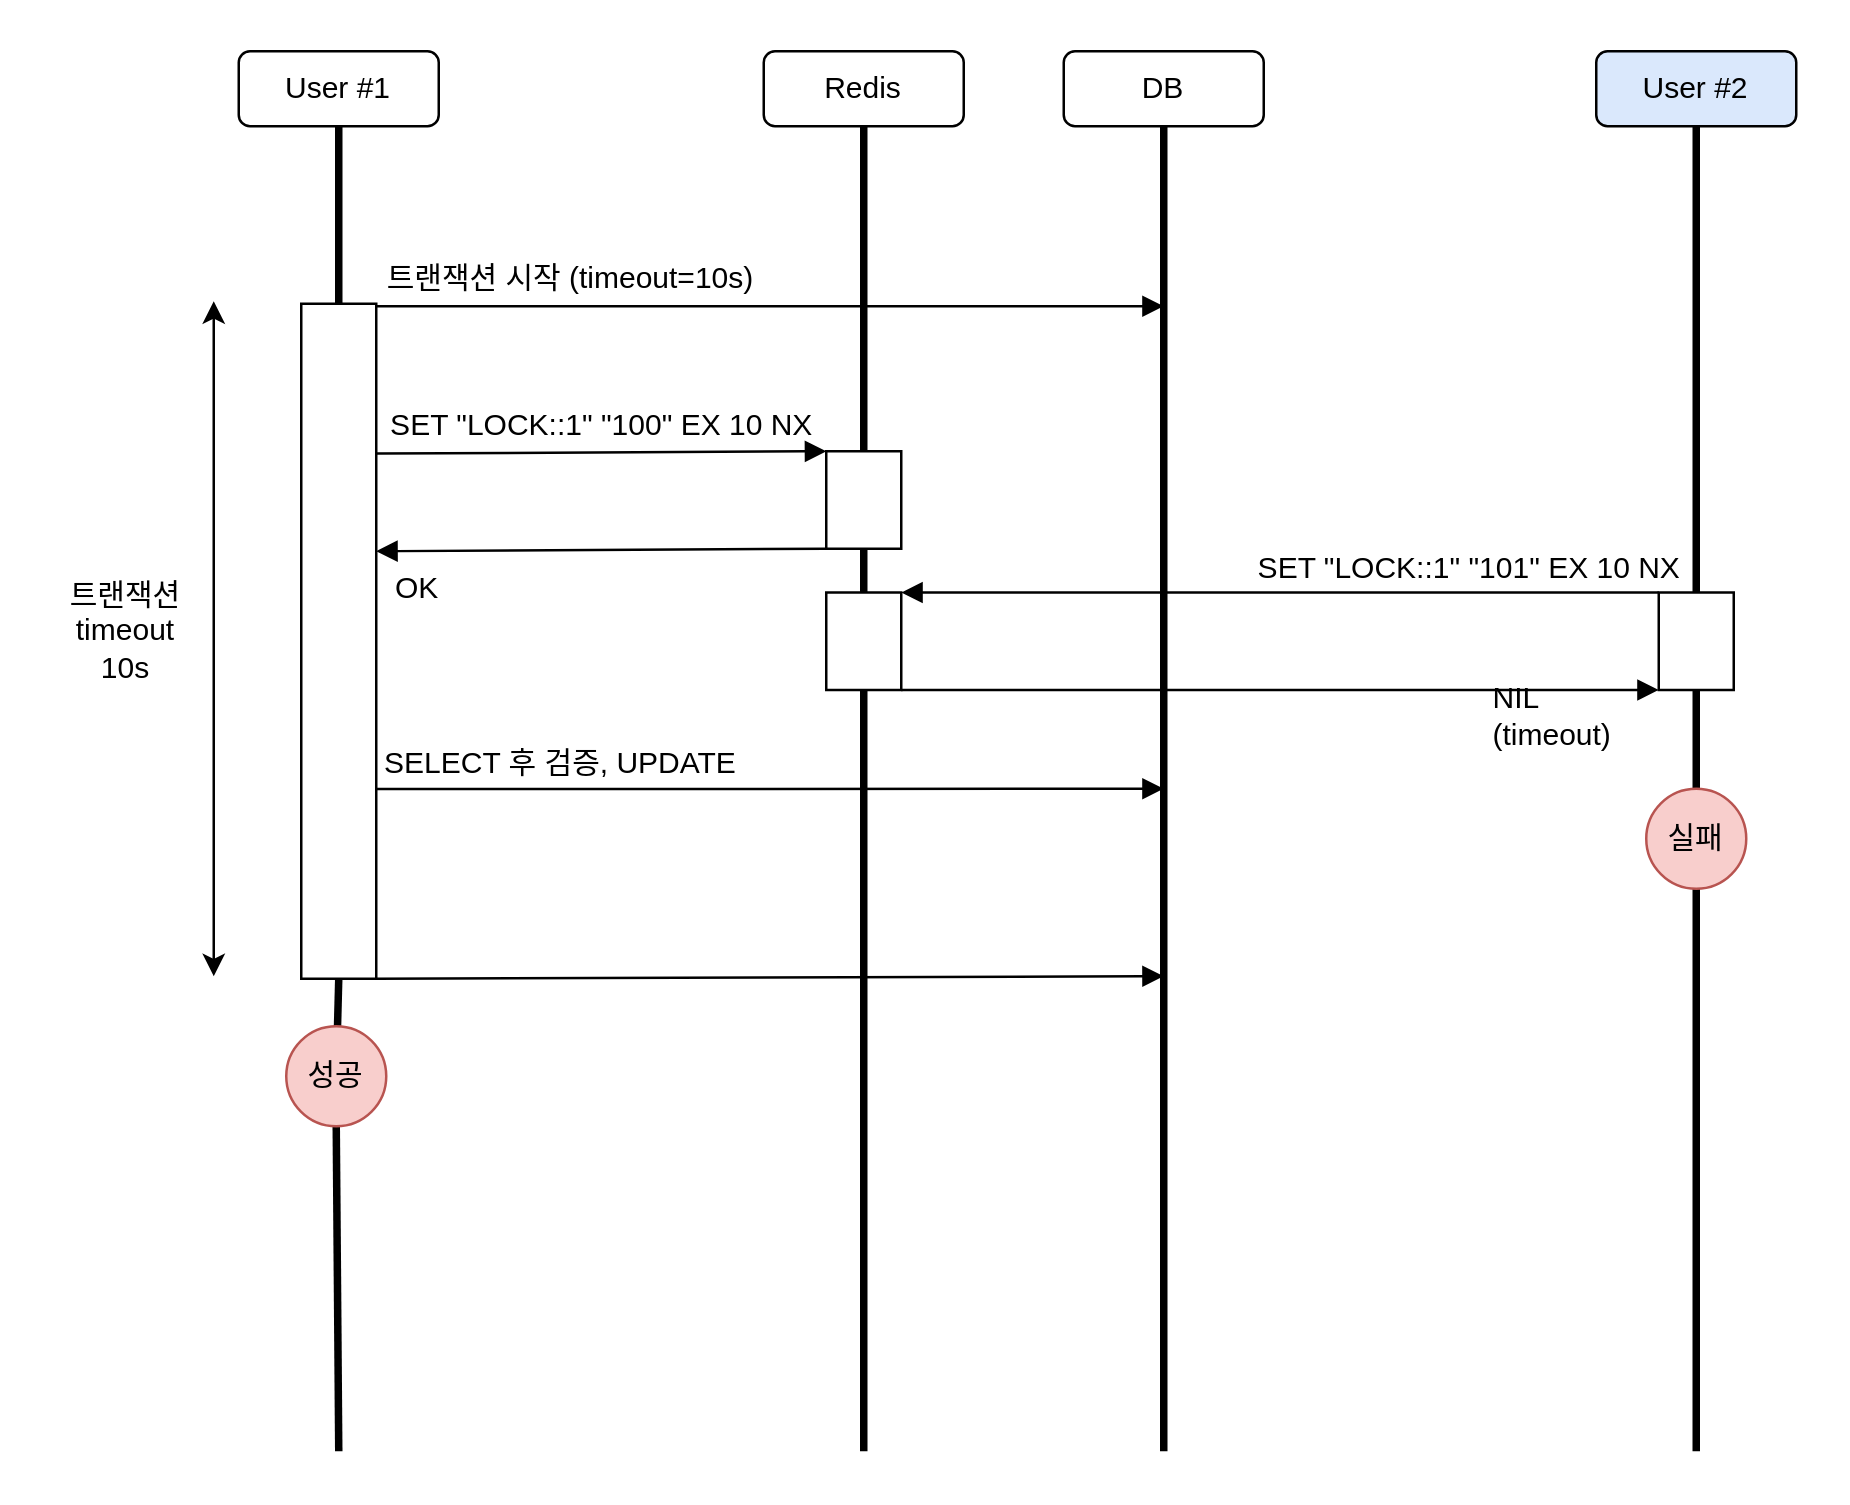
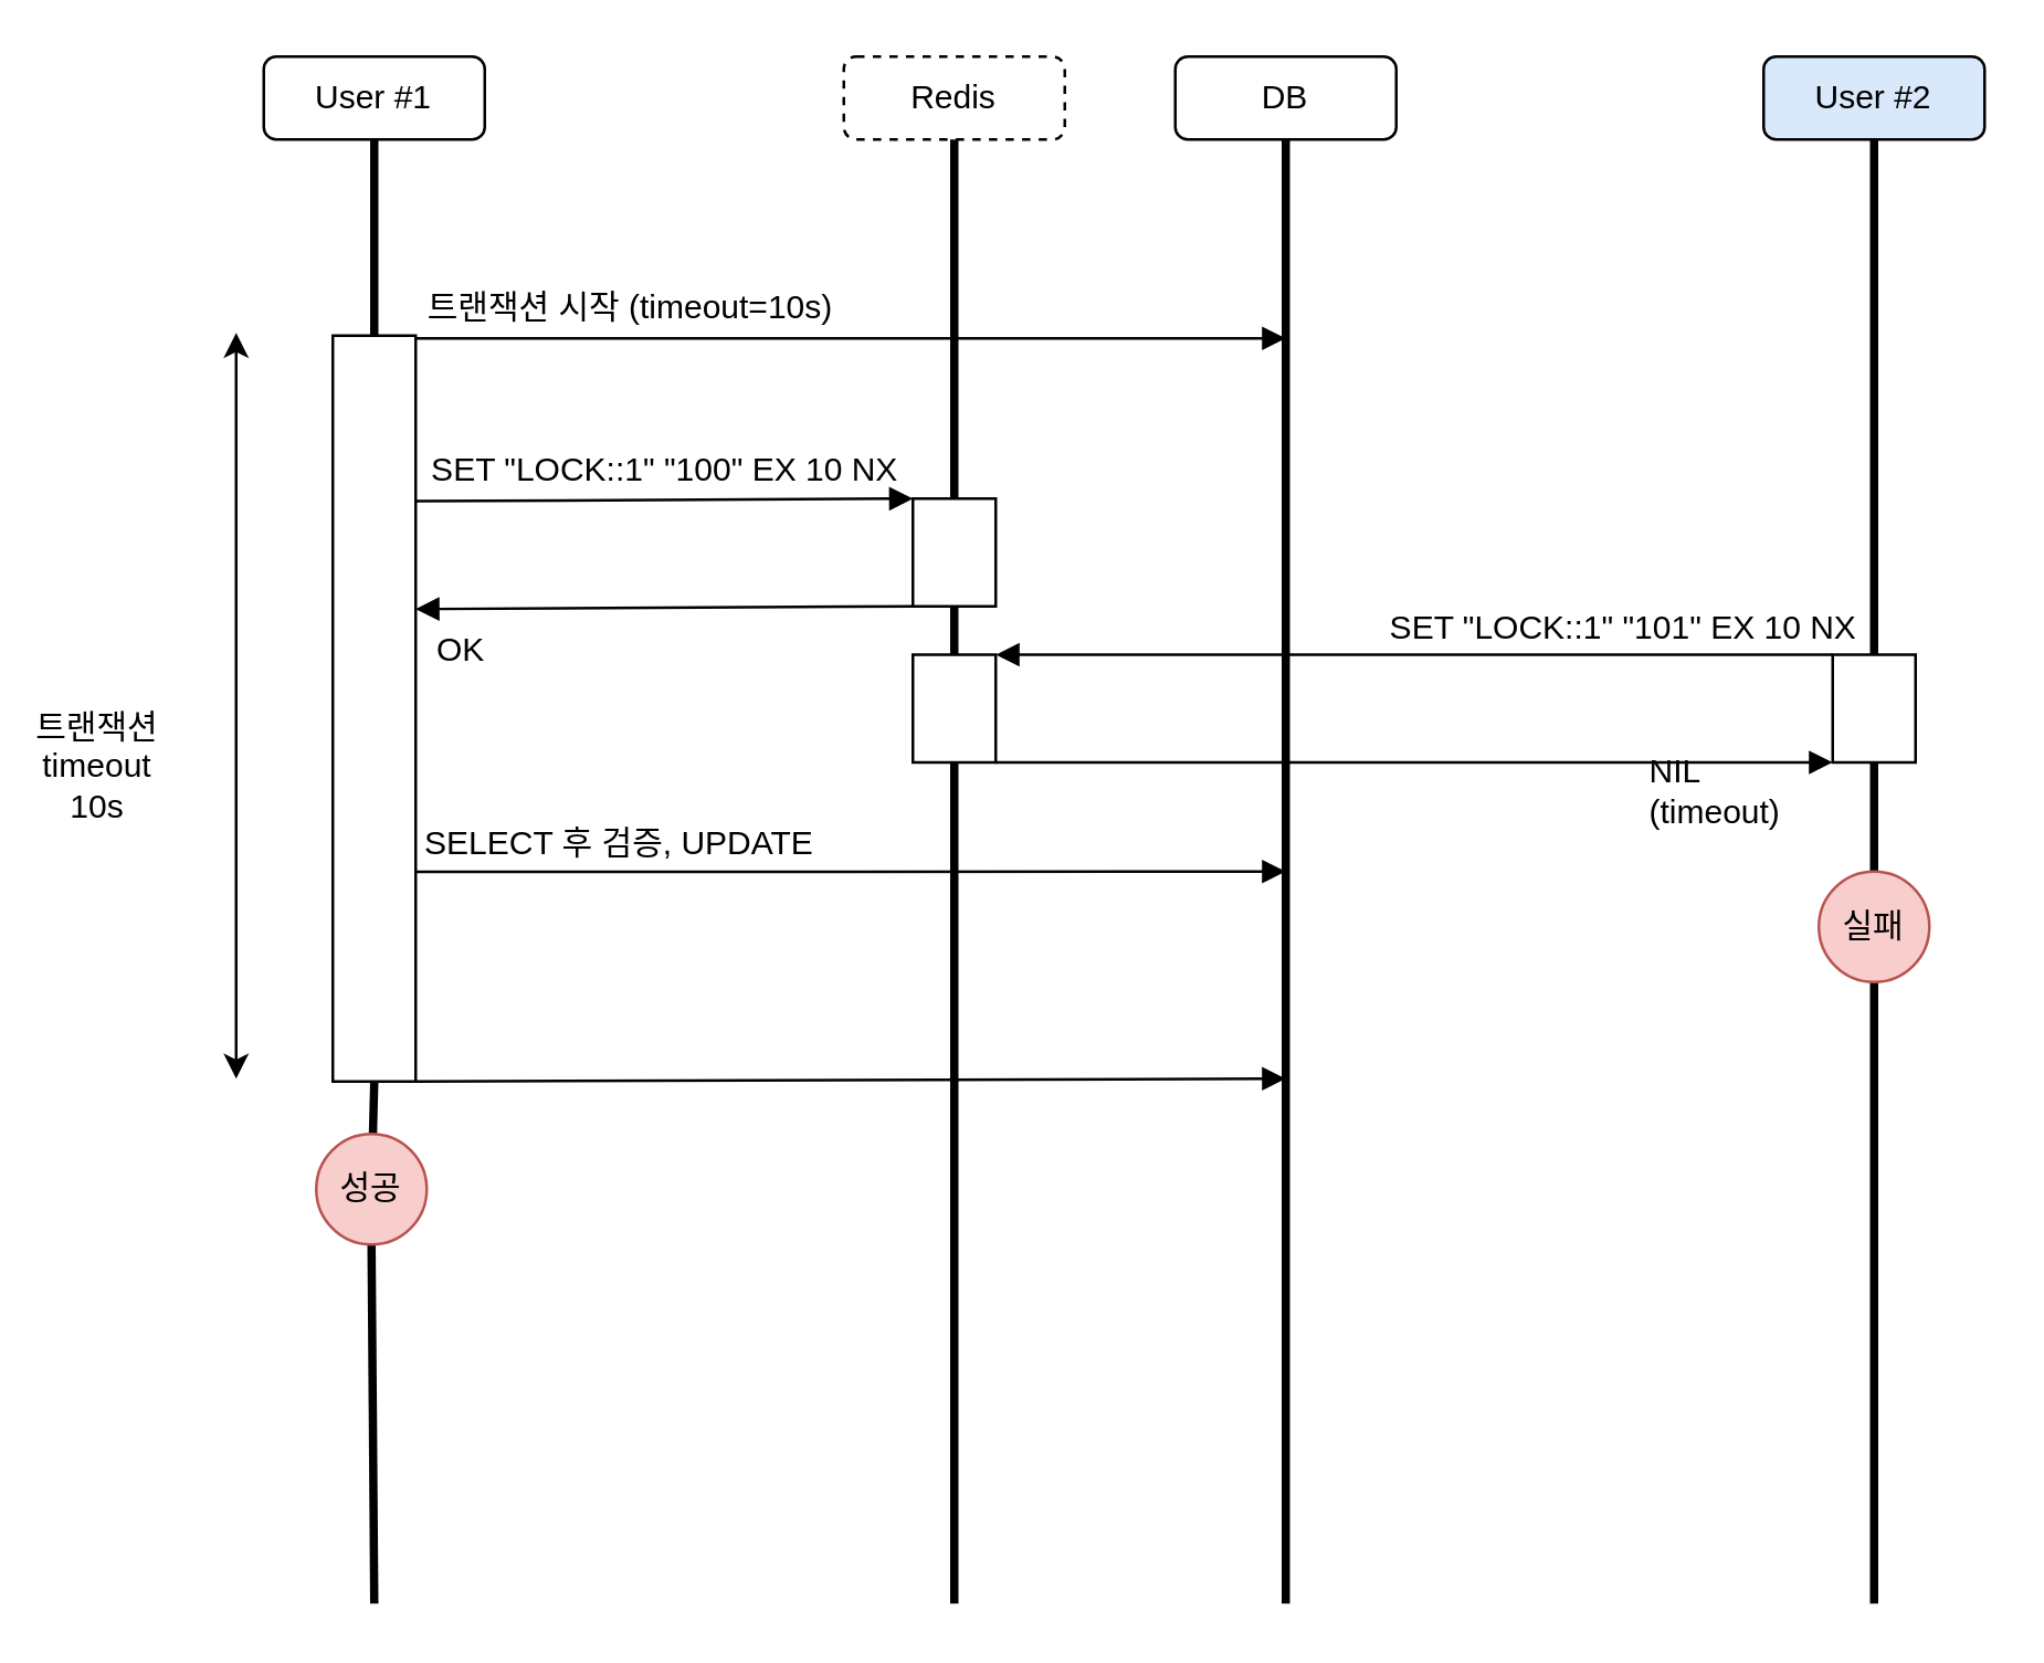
  <mxCell id="0" />
  <mxCell id="1" parent="0" />
  <mxCell id="2" value="User #1" style="rounded=1;whiteSpace=wrap;html=1;" vertex="1" parent="1"><mxGeometry x="95" y="20" width="80" height="30" as="geometry" /></mxCell>
- <mxCell id="3" value="Redis" style="rounded=1;whiteSpace=wrap;html=1;" vertex="1" parent="1"><mxGeometry x="305" y="20" width="80" height="30" as="geometry" /></mxCell>
+ <mxCell id="3" value="Redis" style="rounded=1;whiteSpace=wrap;html=1;dashed=1;" vertex="1" parent="1"><mxGeometry x="305" y="20" width="80" height="30" as="geometry" /></mxCell>
  <mxCell id="4" value="DB" style="rounded=1;whiteSpace=wrap;html=1;" vertex="1" parent="1"><mxGeometry x="425" y="20" width="80" height="30" as="geometry" /></mxCell>
  <mxCell id="5" value="User #2" style="rounded=1;whiteSpace=wrap;html=1;fillColor=#dae8fc;" vertex="1" parent="1"><mxGeometry x="638" y="20" width="80" height="30" as="geometry" /></mxCell>
  <mxCell id="6" value="" style="endArrow=none;html=1;rounded=0;entryX=0.5;entryY=1;entryDx=0;entryDy=0;strokeWidth=3;" edge="1" parent="1" source="13" target="2"><mxGeometry width="50" height="50" relative="1" as="geometry"><mxPoint x="135" y="580" as="sourcePoint" /><mxPoint x="425" y="330" as="targetPoint" /></mxGeometry></mxCell>
  <mxCell id="7" value="" style="endArrow=none;html=1;rounded=0;entryX=0.5;entryY=1;entryDx=0;entryDy=0;strokeWidth=3;" edge="1" parent="1" source="16" target="3"><mxGeometry width="50" height="50" relative="1" as="geometry"><mxPoint x="345" y="580" as="sourcePoint" /><mxPoint x="145" y="60" as="targetPoint" /></mxGeometry></mxCell>
  <mxCell id="8" value="" style="endArrow=none;html=1;rounded=0;entryX=0.5;entryY=1;entryDx=0;entryDy=0;strokeWidth=3;" edge="1" parent="1" target="4"><mxGeometry width="50" height="50" relative="1" as="geometry"><mxPoint x="465" y="580" as="sourcePoint" /><mxPoint x="355" y="60" as="targetPoint" /></mxGeometry></mxCell>
  <mxCell id="9" value="" style="endArrow=none;html=1;rounded=0;entryX=0.5;entryY=1;entryDx=0;entryDy=0;strokeWidth=3;" edge="1" parent="1" source="25" target="5"><mxGeometry width="50" height="50" relative="1" as="geometry"><mxPoint x="678" y="580" as="sourcePoint" /><mxPoint x="508" y="60" as="targetPoint" /></mxGeometry></mxCell>
  <mxCell id="10" value="" style="endArrow=block;html=1;rounded=0;endFill=1;" edge="1" parent="1"><mxGeometry width="50" height="50" relative="1" as="geometry"><mxPoint x="150" y="122" as="sourcePoint" /><mxPoint x="465" y="122" as="targetPoint" /></mxGeometry></mxCell>
  <mxCell id="11" value="트랜잭션 시작 (timeout=10s)" style="text;html=1;strokeColor=none;fillColor=none;align=center;verticalAlign=middle;whiteSpace=wrap;rounded=0;" vertex="1" parent="1"><mxGeometry x="148" y="101" width="160" height="20" as="geometry" /></mxCell>
  <mxCell id="12" value="" style="endArrow=none;html=1;rounded=0;entryX=0.5;entryY=1;entryDx=0;entryDy=0;strokeWidth=3;" edge="1" parent="1" source="34" target="13"><mxGeometry width="50" height="50" relative="1" as="geometry"><mxPoint x="135" y="580" as="sourcePoint" /><mxPoint x="135" y="50" as="targetPoint" /></mxGeometry></mxCell>
  <mxCell id="13" value="" style="rounded=0;whiteSpace=wrap;html=1;" vertex="1" parent="1"><mxGeometry x="120" y="121" width="30" height="270" as="geometry" /></mxCell>
  <mxCell id="14" value="SET &quot;LOCK::1&quot; &quot;100&quot; EX 10 NX" style="text;html=1;strokeColor=none;fillColor=none;align=center;verticalAlign=middle;whiteSpace=wrap;rounded=0;" vertex="1" parent="1"><mxGeometry x="148" y="160" width="185" height="20" as="geometry" /></mxCell>
  <mxCell id="15" value="" style="endArrow=none;html=1;rounded=0;entryX=0.5;entryY=1;entryDx=0;entryDy=0;strokeWidth=3;" edge="1" parent="1" source="20" target="16"><mxGeometry width="50" height="50" relative="1" as="geometry"><mxPoint x="345" y="580" as="sourcePoint" /><mxPoint x="345" y="50" as="targetPoint" /></mxGeometry></mxCell>
  <mxCell id="16" value="" style="rounded=0;whiteSpace=wrap;html=1;" vertex="1" parent="1"><mxGeometry x="330" y="180" width="30" height="39" as="geometry" /></mxCell>
  <mxCell id="17" value="" style="endArrow=none;html=1;rounded=0;endFill=0;startSize=6;startArrow=block;startFill=1;entryX=0;entryY=1;entryDx=0;entryDy=0;" edge="1" parent="1" target="16"><mxGeometry width="50" height="50" relative="1" as="geometry"><mxPoint x="150" y="220" as="sourcePoint" /><mxPoint x="265" y="200" as="targetPoint" /></mxGeometry></mxCell>
  <mxCell id="18" value="OK" style="text;html=1;strokeColor=none;fillColor=none;align=left;verticalAlign=middle;whiteSpace=wrap;rounded=0;" vertex="1" parent="1"><mxGeometry x="156" y="225" width="35" height="20" as="geometry" /></mxCell>
  <mxCell id="19" value="" style="endArrow=none;html=1;rounded=0;entryX=0.5;entryY=1;entryDx=0;entryDy=0;strokeWidth=3;" edge="1" parent="1" target="20"><mxGeometry width="50" height="50" relative="1" as="geometry"><mxPoint x="345" y="580" as="sourcePoint" /><mxPoint x="345" y="219" as="targetPoint" /></mxGeometry></mxCell>
  <mxCell id="20" value="" style="rounded=0;whiteSpace=wrap;html=1;" vertex="1" parent="1"><mxGeometry x="330" y="236.5" width="30" height="39" as="geometry" /></mxCell>
  <mxCell id="21" value="" style="endArrow=block;html=1;rounded=0;entryX=1;entryY=0;entryDx=0;entryDy=0;endFill=1;exitX=0;exitY=0;exitDx=0;exitDy=0;" edge="1" parent="1" source="25" target="20"><mxGeometry width="50" height="50" relative="1" as="geometry"><mxPoint x="595" y="160" as="sourcePoint" /><mxPoint x="425" y="110" as="targetPoint" /></mxGeometry></mxCell>
  <mxCell id="22" value="" style="endArrow=block;html=1;rounded=0;entryX=0;entryY=0;entryDx=0;entryDy=0;exitX=1.067;exitY=0.222;exitDx=0;exitDy=0;exitPerimeter=0;endFill=1;" edge="1" parent="1" target="16"><mxGeometry width="50" height="50" relative="1" as="geometry"><mxPoint x="150.01" y="180.94" as="sourcePoint" /><mxPoint x="328" y="180" as="targetPoint" /></mxGeometry></mxCell>
  <mxCell id="23" value="SET &quot;LOCK::1&quot; &quot;101&quot; EX 10 NX" style="text;html=1;strokeColor=none;fillColor=none;align=center;verticalAlign=middle;whiteSpace=wrap;rounded=0;" vertex="1" parent="1"><mxGeometry x="495" y="216.5" width="185" height="20" as="geometry" /></mxCell>
  <mxCell id="24" value="" style="endArrow=none;html=1;rounded=0;entryX=0.5;entryY=1;entryDx=0;entryDy=0;strokeWidth=3;" edge="1" parent="1" source="36" target="25"><mxGeometry width="50" height="50" relative="1" as="geometry"><mxPoint x="678" y="580" as="sourcePoint" /><mxPoint x="678" y="50" as="targetPoint" /></mxGeometry></mxCell>
  <mxCell id="25" value="" style="rounded=0;whiteSpace=wrap;html=1;" vertex="1" parent="1"><mxGeometry x="663" y="236.5" width="30" height="39" as="geometry" /></mxCell>
  <mxCell id="26" value="" style="endArrow=block;html=1;rounded=0;exitX=1;exitY=1;exitDx=0;exitDy=0;entryX=0;entryY=1;entryDx=0;entryDy=0;endFill=1;" edge="1" parent="1" source="20" target="25"><mxGeometry width="50" height="50" relative="1" as="geometry"><mxPoint x="375" y="370" as="sourcePoint" /><mxPoint x="425" y="320" as="targetPoint" /></mxGeometry></mxCell>
  <mxCell id="27" value="NIL (timeout)" style="text;html=1;strokeColor=none;fillColor=none;align=left;verticalAlign=middle;whiteSpace=wrap;rounded=0;" vertex="1" parent="1"><mxGeometry x="595" y="275.5" width="65" height="20" as="geometry" /></mxCell>
  <mxCell id="28" value="" style="endArrow=block;html=1;rounded=0;exitX=1;exitY=0.719;exitDx=0;exitDy=0;exitPerimeter=0;endFill=1;" edge="1" parent="1" source="13"><mxGeometry width="50" height="50" relative="1" as="geometry"><mxPoint x="375" y="370" as="sourcePoint" /><mxPoint x="465" y="315" as="targetPoint" /></mxGeometry></mxCell>
  <mxCell id="29" value="SELECT 후 검증, UPDATE" style="text;html=1;strokeColor=none;fillColor=none;align=center;verticalAlign=middle;whiteSpace=wrap;rounded=0;" vertex="1" parent="1"><mxGeometry x="144" y="295" width="160" height="20" as="geometry" /></mxCell>
  <mxCell id="30" value="" style="endArrow=block;html=1;rounded=0;exitX=1;exitY=1;exitDx=0;exitDy=0;endFill=1;" edge="1" parent="1" source="13"><mxGeometry width="50" height="50" relative="1" as="geometry"><mxPoint x="375" y="370" as="sourcePoint" /><mxPoint x="465" y="390" as="targetPoint" /></mxGeometry></mxCell>
  <mxCell id="31" value="" style="endArrow=classic;startArrow=classic;html=1;rounded=0;" edge="1" parent="1"><mxGeometry width="50" height="50" relative="1" as="geometry"><mxPoint x="85" y="390" as="sourcePoint" /><mxPoint x="85" y="120" as="targetPoint" /></mxGeometry></mxCell>
- <mxCell id="32" value="트랜잭션 timeout 10s" style="text;html=1;strokeColor=none;fillColor=none;align=center;verticalAlign=middle;whiteSpace=wrap;rounded=0;" vertex="1" parent="1"><mxGeometry x="20" y="236.5" width="60" height="30" as="geometry" /></mxCell>
+ <mxCell id="32" value="트랜잭션 timeout 10s" style="text;html=1;strokeColor=none;fillColor=none;align=center;verticalAlign=middle;whiteSpace=wrap;rounded=0;" vertex="1" parent="1"><mxGeometry x="5" y="261.5" width="60" height="30" as="geometry" /></mxCell>
  <mxCell id="33" value="" style="endArrow=none;html=1;rounded=0;entryX=0.5;entryY=1;entryDx=0;entryDy=0;strokeWidth=3;" edge="1" parent="1" target="34"><mxGeometry width="50" height="50" relative="1" as="geometry"><mxPoint x="135" y="580" as="sourcePoint" /><mxPoint x="135" y="391" as="targetPoint" /></mxGeometry></mxCell>
  <mxCell id="34" value="성공" style="ellipse;whiteSpace=wrap;html=1;fillColor=#f8cecc;strokeColor=#b85450;" vertex="1" parent="1"><mxGeometry x="114" y="410" width="40" height="40" as="geometry" /></mxCell>
  <mxCell id="35" value="" style="endArrow=none;html=1;rounded=0;entryX=0.5;entryY=1;entryDx=0;entryDy=0;strokeWidth=3;" edge="1" parent="1" target="36"><mxGeometry width="50" height="50" relative="1" as="geometry"><mxPoint x="678" y="580" as="sourcePoint" /><mxPoint x="678" y="276" as="targetPoint" /></mxGeometry></mxCell>
  <mxCell id="36" value="실패" style="ellipse;whiteSpace=wrap;html=1;fillColor=#f8cecc;strokeColor=#b85450;" vertex="1" parent="1"><mxGeometry x="658" y="315" width="40" height="40" as="geometry" /></mxCell>
